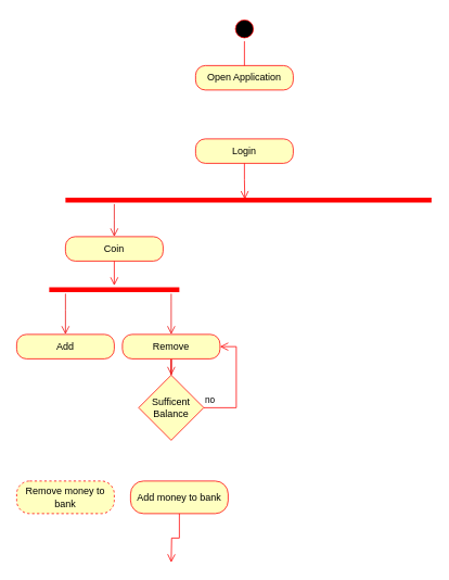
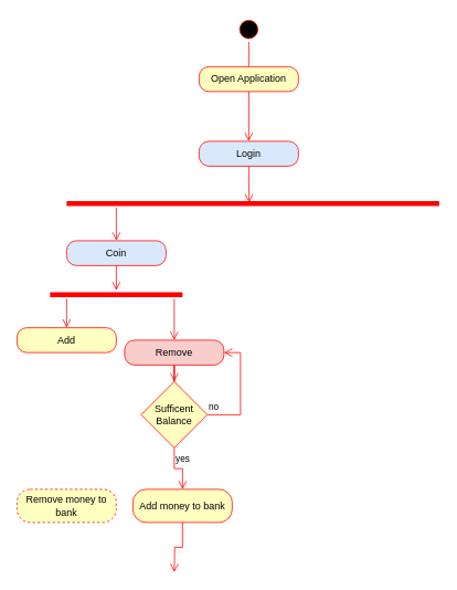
  <mxCell id="0" />
  <mxCell id="1" parent="0" />
  <mxCell id="2" value="" style="ellipse;html=1;shape=startState;fillColor=#000000;strokeColor=#ff0000;" vertex="1" parent="1"><mxGeometry x="285" y="20" width="30" height="30" as="geometry" /></mxCell>
- <mxCell id="4" value="Login" style="rounded=1;whiteSpace=wrap;html=1;arcSize=40;fontColor=#000000;fillColor=#ffffc0;strokeColor=#ff0000;" vertex="1" parent="1"><mxGeometry x="240" y="170" width="120" height="30" as="geometry" /></mxCell>
+ <mxCell id="3" value="" style="edgeStyle=orthogonalEdgeStyle;html=1;verticalAlign=bottom;endArrow=open;endSize=8;strokeColor=#ff0000;rounded=0;entryX=0.5;entryY=0;entryDx=0;entryDy=0;startArrow=none;" edge="1" source="14" parent="1" target="4"><mxGeometry relative="1" as="geometry"><mxPoint x="300" y="180" as="targetPoint" /></mxGeometry></mxCell>
+ <mxCell id="4" value="Login" style="rounded=1;whiteSpace=wrap;html=1;arcSize=40;fontColor=#000000;fillColor=#dae8fc;strokeColor=#ff0000;" vertex="1" parent="1"><mxGeometry x="240" y="170" width="120" height="30" as="geometry" /></mxCell>
  <mxCell id="5" value="" style="edgeStyle=orthogonalEdgeStyle;html=1;verticalAlign=bottom;endArrow=open;endSize=8;strokeColor=#ff0000;rounded=0;entryX=0.49;entryY=0.42;entryDx=0;entryDy=0;entryPerimeter=0;" edge="1" source="4" parent="1" target="7"><mxGeometry relative="1" as="geometry"><mxPoint x="300" y="250" as="targetPoint" /></mxGeometry></mxCell>
  <mxCell id="6" style="edgeStyle=orthogonalEdgeStyle;rounded=0;orthogonalLoop=1;jettySize=auto;html=1;entryX=0.5;entryY=0;entryDx=0;entryDy=0;strokeColor=#EA0C0C;strokeWidth=1;endArrow=open;endFill=0;endSize=8;" edge="1" parent="1" source="7" target="8"><mxGeometry relative="1" as="geometry"><Array as="points"><mxPoint x="140" y="270" /><mxPoint x="140" y="270" /></Array></mxGeometry></mxCell>
  <mxCell id="7" value="" style="shape=line;html=1;strokeWidth=6;strokeColor=#ff0000;" vertex="1" parent="1"><mxGeometry x="80" y="240" width="450" height="10" as="geometry" /></mxCell>
- <mxCell id="8" value="Coin" style="rounded=1;whiteSpace=wrap;html=1;arcSize=40;fontColor=#000000;fillColor=#ffffc0;strokeColor=#ff0000;" vertex="1" parent="1"><mxGeometry x="80" y="290" width="120" height="30" as="geometry" /></mxCell>
+ <mxCell id="8" value="Coin" style="rounded=1;whiteSpace=wrap;html=1;arcSize=40;fontColor=#000000;fillColor=#dae8fc;strokeColor=#ff0000;" vertex="1" parent="1"><mxGeometry x="80" y="290" width="120" height="30" as="geometry" /></mxCell>
  <mxCell id="9" value="" style="edgeStyle=orthogonalEdgeStyle;html=1;verticalAlign=bottom;endArrow=open;endSize=8;strokeColor=#ff0000;rounded=0;" edge="1" source="8" parent="1" target="12"><mxGeometry relative="1" as="geometry"><mxPoint x="140" y="370" as="targetPoint" /></mxGeometry></mxCell>
  <mxCell id="10" style="edgeStyle=orthogonalEdgeStyle;rounded=0;orthogonalLoop=1;jettySize=auto;html=1;endArrow=open;endFill=0;endSize=8;strokeColor=#EA0C0C;strokeWidth=1;" edge="1" parent="1" source="12" target="13"><mxGeometry relative="1" as="geometry"><Array as="points"><mxPoint x="80" y="380" /><mxPoint x="80" y="380" /></Array></mxGeometry></mxCell>
  <mxCell id="11" style="edgeStyle=orthogonalEdgeStyle;rounded=0;orthogonalLoop=1;jettySize=auto;html=1;entryX=0.5;entryY=0;entryDx=0;entryDy=0;endArrow=open;endFill=0;endSize=8;strokeColor=#EA0C0C;strokeWidth=1;" edge="1" parent="1" source="12" target="17"><mxGeometry relative="1" as="geometry"><Array as="points"><mxPoint x="210" y="370" /><mxPoint x="210" y="370" /></Array></mxGeometry></mxCell>
  <mxCell id="12" value="" style="shape=line;html=1;strokeWidth=6;strokeColor=#ff0000;" vertex="1" parent="1"><mxGeometry x="60" y="350" width="160" height="10" as="geometry" /></mxCell>
- <mxCell id="13" value="Add" style="rounded=1;whiteSpace=wrap;html=1;arcSize=40;fontColor=#000000;fillColor=#ffffc0;strokeColor=#ff0000;" vertex="1" parent="1"><mxGeometry x="20" y="410" width="120" height="30" as="geometry" /></mxCell>
+ <mxCell id="13" value="Add" style="rounded=1;whiteSpace=wrap;html=1;arcSize=40;fontColor=#000000;fillColor=#ffffc0;strokeColor=#ff0000;" vertex="1" parent="1"><mxGeometry x="20" y="395" width="120" height="30" as="geometry" /></mxCell>
  <mxCell id="14" value="Open Application" style="rounded=1;whiteSpace=wrap;html=1;arcSize=40;fontColor=#000000;fillColor=#ffffc0;strokeColor=#ff0000;" vertex="1" parent="1"><mxGeometry x="240" y="80" width="120" height="30" as="geometry" /></mxCell>
  <mxCell id="15" value="" style="edgeStyle=orthogonalEdgeStyle;html=1;verticalAlign=bottom;endArrow=none;endSize=8;strokeColor=#ff0000;rounded=0;entryX=0.5;entryY=0;entryDx=0;entryDy=0;" edge="1" parent="1" source="2" target="14"><mxGeometry relative="1" as="geometry"><mxPoint x="300" y="170" as="targetPoint" /><mxPoint x="300" y="50" as="sourcePoint" /></mxGeometry></mxCell>
  <mxCell id="16" style="edgeStyle=orthogonalEdgeStyle;rounded=0;orthogonalLoop=1;jettySize=auto;html=1;endArrow=open;endFill=0;endSize=8;strokeColor=#EA0C0C;strokeWidth=1;" edge="1" parent="1" source="17" target="18"><mxGeometry relative="1" as="geometry" /></mxCell>
- <mxCell id="17" value="Remove" style="rounded=1;whiteSpace=wrap;html=1;arcSize=40;fontColor=#000000;fillColor=#ffffc0;strokeColor=#ff0000;" vertex="1" parent="1"><mxGeometry x="150" y="410" width="120" height="30" as="geometry" /></mxCell>
+ <mxCell id="17" value="Remove" style="rounded=1;whiteSpace=wrap;html=1;arcSize=40;fontColor=#000000;fillColor=#f8cecc;strokeColor=#ff0000;" vertex="1" parent="1"><mxGeometry x="150" y="410" width="120" height="30" as="geometry" /></mxCell>
  <mxCell id="18" value="Sufficent&lt;br&gt;Balance" style="rhombus;whiteSpace=wrap;html=1;fillColor=#ffffc0;strokeColor=#ff0000;" vertex="1" parent="1"><mxGeometry x="170" y="460" width="80" height="80" as="geometry" /></mxCell>
  <mxCell id="19" value="no" style="edgeStyle=orthogonalEdgeStyle;html=1;align=left;verticalAlign=bottom;endArrow=open;endSize=8;strokeColor=#ff0000;rounded=0;entryX=1;entryY=0.5;entryDx=0;entryDy=0;" edge="1" source="18" parent="1" target="17"><mxGeometry x="-1" relative="1" as="geometry"><mxPoint x="350" y="510" as="targetPoint" /><Array as="points"><mxPoint x="290" y="500" /><mxPoint x="290" y="425" /></Array></mxGeometry></mxCell>
+ <mxCell id="20" value="yes" style="edgeStyle=orthogonalEdgeStyle;html=1;align=left;verticalAlign=top;endArrow=open;endSize=8;strokeColor=#ff0000;rounded=0;entryX=0.5;entryY=0;entryDx=0;entryDy=0;" edge="1" source="18" parent="1" target="21"><mxGeometry x="-1" relative="1" as="geometry"><mxPoint x="210" y="580" as="targetPoint" /></mxGeometry></mxCell>
  <mxCell id="21" value="Add money to bank" style="rounded=1;whiteSpace=wrap;html=1;arcSize=40;fontColor=#000000;fillColor=#ffffc0;strokeColor=#ff0000;" vertex="1" parent="1"><mxGeometry x="160" y="590" width="120" height="40" as="geometry" /></mxCell>
  <mxCell id="22" value="" style="edgeStyle=orthogonalEdgeStyle;html=1;verticalAlign=bottom;endArrow=open;endSize=8;strokeColor=#ff0000;rounded=0;" edge="1" source="21" parent="1"><mxGeometry relative="1" as="geometry"><mxPoint x="210" y="690" as="targetPoint" /></mxGeometry></mxCell>
  <mxCell id="23" value="Remove money to bank" style="rounded=1;whiteSpace=wrap;html=1;arcSize=40;fontColor=#000000;fillColor=#ffffc0;strokeColor=#ff0000;dashed=1;" vertex="1" parent="1"><mxGeometry x="20" y="590" width="120" height="40" as="geometry" /></mxCell>
